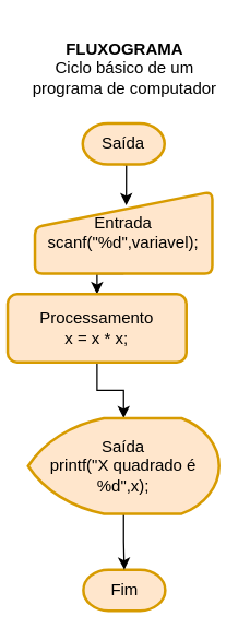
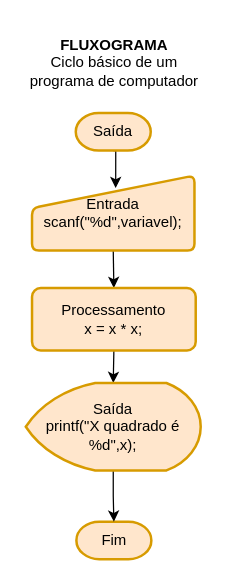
  <mxCell id="0" />
  <mxCell id="1" parent="0" />
  <mxCell id="2" style="edgeStyle=orthogonalEdgeStyle;rounded=0;orthogonalLoop=1;jettySize=auto;html=1;exitX=0.5;exitY=1;exitDx=0;exitDy=0;exitPerimeter=0;entryX=0.515;entryY=0.167;entryDx=0;entryDy=0;entryPerimeter=0;" edge="1" parent="1" source="3" target="6"><mxGeometry relative="1" as="geometry" /></mxCell>
  <mxCell id="3" value="Saída" style="strokeWidth=2;html=1;shape=mxgraph.flowchart.terminator;whiteSpace=wrap;fillColor=#ffe6cc;strokeColor=#d79b00;" vertex="1" parent="1"><mxGeometry x="60" y="90" width="60" height="30" as="geometry" /></mxCell>
  <mxCell id="4" value="Fim" style="strokeWidth=2;html=1;shape=mxgraph.flowchart.terminator;whiteSpace=wrap;fillColor=#ffe6cc;strokeColor=#d79b00;" vertex="1" parent="1"><mxGeometry x="60.5" y="417" width="60" height="30" as="geometry" /></mxCell>
  <mxCell id="5" style="edgeStyle=orthogonalEdgeStyle;rounded=0;orthogonalLoop=1;jettySize=auto;html=1;exitX=0.5;exitY=1;exitDx=0;exitDy=0;entryX=0.5;entryY=0;entryDx=0;entryDy=0;" edge="1" parent="1" source="6" target="8"><mxGeometry relative="1" as="geometry" /></mxCell>
  <mxCell id="6" value="Entrada&lt;br&gt;scanf(&quot;%d&quot;,variavel);" style="html=1;strokeWidth=2;shape=manualInput;whiteSpace=wrap;rounded=1;size=26;arcSize=11;fillColor=#ffe6cc;strokeColor=#d79b00;" vertex="1" parent="1"><mxGeometry x="25" y="140" width="130" height="60" as="geometry" /></mxCell>
  <mxCell id="7" style="edgeStyle=orthogonalEdgeStyle;rounded=0;orthogonalLoop=1;jettySize=auto;html=1;exitX=0.5;exitY=1;exitDx=0;exitDy=0;entryX=0.5;entryY=0;entryDx=0;entryDy=0;entryPerimeter=0;" edge="1" parent="1" source="8" target="10"><mxGeometry relative="1" as="geometry" /></mxCell>
- <mxCell id="8" value="Processamento&lt;br&gt;x = x * x;" style="rounded=1;whiteSpace=wrap;html=1;absoluteArcSize=1;arcSize=14;strokeWidth=2;fillColor=#ffe6cc;strokeColor=#d79b00;" vertex="1" parent="1"><mxGeometry x="5" y="215" width="131" height="50" as="geometry" /></mxCell>
+ <mxCell id="8" value="Processamento&lt;br&gt;x = x * x;" style="rounded=1;whiteSpace=wrap;html=1;absoluteArcSize=1;arcSize=14;strokeWidth=2;fillColor=#ffe6cc;strokeColor=#d79b00;" vertex="1" parent="1"><mxGeometry x="25" y="230" width="131" height="50" as="geometry" /></mxCell>
  <mxCell id="9" style="edgeStyle=orthogonalEdgeStyle;rounded=0;orthogonalLoop=1;jettySize=auto;html=1;exitX=0.5;exitY=1;exitDx=0;exitDy=0;exitPerimeter=0;entryX=0.5;entryY=0;entryDx=0;entryDy=0;entryPerimeter=0;" edge="1" parent="1" source="10" target="4"><mxGeometry relative="1" as="geometry" /></mxCell>
  <mxCell id="10" value="Saída&lt;br&gt;printf(&quot;X quadrado é %d&quot;,x);" style="strokeWidth=2;html=1;shape=mxgraph.flowchart.display;whiteSpace=wrap;fillColor=#ffe6cc;strokeColor=#d79b00;" vertex="1" parent="1"><mxGeometry x="20" y="306" width="140" height="70" as="geometry" /></mxCell>
  <mxCell id="11" value="&lt;b&gt;FLUXOGRAMA&lt;/b&gt;&lt;br&gt;Ciclo básico de um programa de computador" style="text;html=1;strokeColor=none;fillColor=none;align=center;verticalAlign=middle;whiteSpace=wrap;rounded=0;" vertex="1" parent="1"><mxGeometry x="20.5" y="20" width="140" height="60" as="geometry" /></mxCell>
